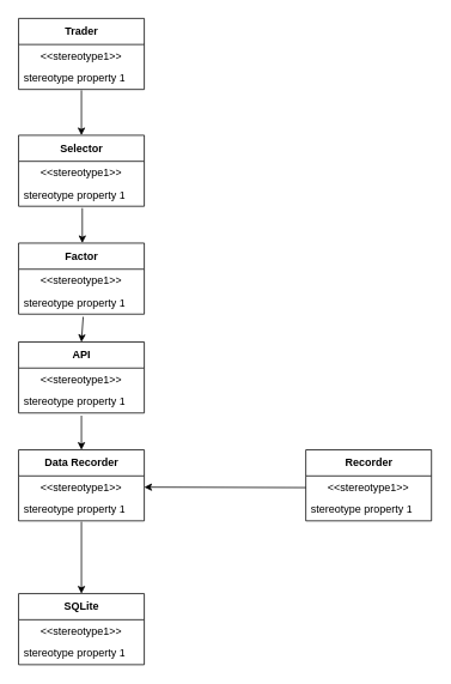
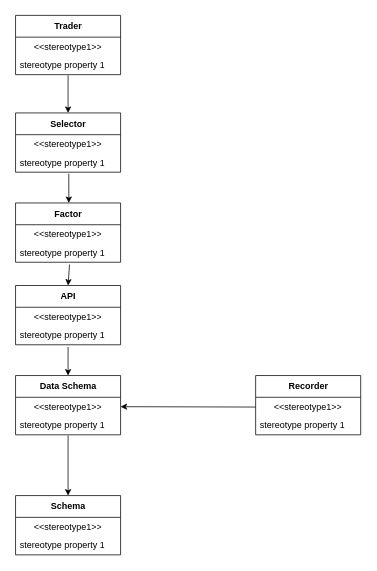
  <mxCell id="0" />
  <mxCell id="1" parent="0" />
- <mxCell id="2" value="SQLite" style="swimlane;fontStyle=1;align=center;verticalAlign=middle;childLayout=stackLayout;horizontal=1;startSize=29;horizontalStack=0;resizeParent=1;resizeParentMax=0;resizeLast=0;collapsible=0;marginBottom=0;html=1;" vertex="1" parent="1"><mxGeometry x="20" y="660" width="140" height="79" as="geometry" /></mxCell>
+ <mxCell id="2" value="Schema" style="swimlane;fontStyle=1;align=center;verticalAlign=middle;childLayout=stackLayout;horizontal=1;startSize=29;horizontalStack=0;resizeParent=1;resizeParentMax=0;resizeLast=0;collapsible=0;marginBottom=0;html=1;" vertex="1" parent="1"><mxGeometry x="20" y="660" width="140" height="79" as="geometry" /></mxCell>
  <mxCell id="3" value="&amp;lt;&amp;lt;stereotype1&amp;gt;&amp;gt;" style="text;html=1;strokeColor=none;fillColor=none;align=center;verticalAlign=middle;spacingLeft=4;spacingRight=4;overflow=hidden;rotatable=0;points=[[0,0.5],[1,0.5]];portConstraint=eastwest;" vertex="1" parent="2"><mxGeometry y="29" width="140" height="25" as="geometry" /></mxCell>
  <mxCell id="4" value="stereotype property 1" style="text;html=1;strokeColor=none;fillColor=none;align=left;verticalAlign=middle;spacingLeft=4;spacingRight=4;overflow=hidden;rotatable=0;points=[[0,0.5],[1,0.5]];portConstraint=eastwest;" vertex="1" parent="2"><mxGeometry y="54" width="140" height="25" as="geometry" /></mxCell>
  <mxCell id="5" value="" style="endArrow=classic;html=1;entryX=0.5;entryY=0;entryDx=0;entryDy=0;" edge="1" parent="1" target="2"><mxGeometry width="50" height="50" relative="1" as="geometry"><mxPoint x="90" y="580" as="sourcePoint" /><mxPoint x="-10" y="590" as="targetPoint" /></mxGeometry></mxCell>
- <mxCell id="6" value="Data Recorder" style="swimlane;fontStyle=1;align=center;verticalAlign=middle;childLayout=stackLayout;horizontal=1;startSize=29;horizontalStack=0;resizeParent=1;resizeParentMax=0;resizeLast=0;collapsible=0;marginBottom=0;html=1;" vertex="1" parent="1"><mxGeometry x="20" y="500" width="140" height="79" as="geometry" /></mxCell>
+ <mxCell id="6" value="Data Schema" style="swimlane;fontStyle=1;align=center;verticalAlign=middle;childLayout=stackLayout;horizontal=1;startSize=29;horizontalStack=0;resizeParent=1;resizeParentMax=0;resizeLast=0;collapsible=0;marginBottom=0;html=1;" vertex="1" parent="1"><mxGeometry x="20" y="500" width="140" height="79" as="geometry" /></mxCell>
  <mxCell id="7" value="&amp;lt;&amp;lt;stereotype1&amp;gt;&amp;gt;" style="text;html=1;strokeColor=none;fillColor=none;align=center;verticalAlign=middle;spacingLeft=4;spacingRight=4;overflow=hidden;rotatable=0;points=[[0,0.5],[1,0.5]];portConstraint=eastwest;" vertex="1" parent="6"><mxGeometry y="29" width="140" height="25" as="geometry" /></mxCell>
  <mxCell id="8" value="stereotype property 1" style="text;html=1;strokeColor=none;fillColor=none;align=left;verticalAlign=middle;spacingLeft=4;spacingRight=4;overflow=hidden;rotatable=0;points=[[0,0.5],[1,0.5]];portConstraint=eastwest;" vertex="1" parent="6"><mxGeometry y="54" width="140" height="25" as="geometry" /></mxCell>
  <mxCell id="9" value="" style="endArrow=classic;html=1;entryX=1;entryY=0.5;entryDx=0;entryDy=0;" edge="1" parent="1" target="7"><mxGeometry width="50" height="50" relative="1" as="geometry"><mxPoint x="340" y="542" as="sourcePoint" /><mxPoint x="370" y="560" as="targetPoint" /></mxGeometry></mxCell>
  <mxCell id="10" value="Recorder" style="swimlane;fontStyle=1;align=center;verticalAlign=middle;childLayout=stackLayout;horizontal=1;startSize=29;horizontalStack=0;resizeParent=1;resizeParentMax=0;resizeLast=0;collapsible=0;marginBottom=0;html=1;" vertex="1" parent="1"><mxGeometry x="340" y="500" width="140" height="79" as="geometry" /></mxCell>
  <mxCell id="11" value="&amp;lt;&amp;lt;stereotype1&amp;gt;&amp;gt;" style="text;html=1;strokeColor=none;fillColor=none;align=center;verticalAlign=middle;spacingLeft=4;spacingRight=4;overflow=hidden;rotatable=0;points=[[0,0.5],[1,0.5]];portConstraint=eastwest;" vertex="1" parent="10"><mxGeometry y="29" width="140" height="25" as="geometry" /></mxCell>
  <mxCell id="12" value="stereotype property 1" style="text;html=1;strokeColor=none;fillColor=none;align=left;verticalAlign=middle;spacingLeft=4;spacingRight=4;overflow=hidden;rotatable=0;points=[[0,0.5],[1,0.5]];portConstraint=eastwest;" vertex="1" parent="10"><mxGeometry y="54" width="140" height="25" as="geometry" /></mxCell>
  <mxCell id="13" value="API" style="swimlane;fontStyle=1;align=center;verticalAlign=middle;childLayout=stackLayout;horizontal=1;startSize=29;horizontalStack=0;resizeParent=1;resizeParentMax=0;resizeLast=0;collapsible=0;marginBottom=0;html=1;" vertex="1" parent="1"><mxGeometry x="20" y="380" width="140" height="79" as="geometry" /></mxCell>
  <mxCell id="14" value="&amp;lt;&amp;lt;stereotype1&amp;gt;&amp;gt;" style="text;html=1;strokeColor=none;fillColor=none;align=center;verticalAlign=middle;spacingLeft=4;spacingRight=4;overflow=hidden;rotatable=0;points=[[0,0.5],[1,0.5]];portConstraint=eastwest;" vertex="1" parent="13"><mxGeometry y="29" width="140" height="25" as="geometry" /></mxCell>
  <mxCell id="15" value="stereotype property 1" style="text;html=1;strokeColor=none;fillColor=none;align=left;verticalAlign=middle;spacingLeft=4;spacingRight=4;overflow=hidden;rotatable=0;points=[[0,0.5],[1,0.5]];portConstraint=eastwest;" vertex="1" parent="13"><mxGeometry y="54" width="140" height="25" as="geometry" /></mxCell>
  <mxCell id="16" value="Factor" style="swimlane;fontStyle=1;align=center;verticalAlign=middle;childLayout=stackLayout;horizontal=1;startSize=29;horizontalStack=0;resizeParent=1;resizeParentMax=0;resizeLast=0;collapsible=0;marginBottom=0;html=1;" vertex="1" parent="1"><mxGeometry x="20" y="270" width="140" height="79" as="geometry" /></mxCell>
  <mxCell id="17" value="&amp;lt;&amp;lt;stereotype1&amp;gt;&amp;gt;" style="text;html=1;strokeColor=none;fillColor=none;align=center;verticalAlign=middle;spacingLeft=4;spacingRight=4;overflow=hidden;rotatable=0;points=[[0,0.5],[1,0.5]];portConstraint=eastwest;" vertex="1" parent="16"><mxGeometry y="29" width="140" height="25" as="geometry" /></mxCell>
  <mxCell id="18" value="stereotype property 1" style="text;html=1;strokeColor=none;fillColor=none;align=left;verticalAlign=middle;spacingLeft=4;spacingRight=4;overflow=hidden;rotatable=0;points=[[0,0.5],[1,0.5]];portConstraint=eastwest;" vertex="1" parent="16"><mxGeometry y="54" width="140" height="25" as="geometry" /></mxCell>
  <mxCell id="19" value="Selector" style="swimlane;fontStyle=1;align=center;verticalAlign=middle;childLayout=stackLayout;horizontal=1;startSize=29;horizontalStack=0;resizeParent=1;resizeParentMax=0;resizeLast=0;collapsible=0;marginBottom=0;html=1;" vertex="1" parent="1"><mxGeometry x="20" y="150" width="140" height="79" as="geometry" /></mxCell>
  <mxCell id="20" value="&amp;lt;&amp;lt;stereotype1&amp;gt;&amp;gt;" style="text;html=1;strokeColor=none;fillColor=none;align=center;verticalAlign=middle;spacingLeft=4;spacingRight=4;overflow=hidden;rotatable=0;points=[[0,0.5],[1,0.5]];portConstraint=eastwest;" vertex="1" parent="19"><mxGeometry y="29" width="140" height="25" as="geometry" /></mxCell>
  <mxCell id="21" value="stereotype property 1" style="text;html=1;strokeColor=none;fillColor=none;align=left;verticalAlign=middle;spacingLeft=4;spacingRight=4;overflow=hidden;rotatable=0;points=[[0,0.5],[1,0.5]];portConstraint=eastwest;" vertex="1" parent="19"><mxGeometry y="54" width="140" height="25" as="geometry" /></mxCell>
  <mxCell id="22" value="Trader" style="swimlane;fontStyle=1;align=center;verticalAlign=middle;childLayout=stackLayout;horizontal=1;startSize=29;horizontalStack=0;resizeParent=1;resizeParentMax=0;resizeLast=0;collapsible=0;marginBottom=0;html=1;" vertex="1" parent="1"><mxGeometry x="20" y="20" width="140" height="79" as="geometry" /></mxCell>
  <mxCell id="23" value="&amp;lt;&amp;lt;stereotype1&amp;gt;&amp;gt;" style="text;html=1;strokeColor=none;fillColor=none;align=center;verticalAlign=middle;spacingLeft=4;spacingRight=4;overflow=hidden;rotatable=0;points=[[0,0.5],[1,0.5]];portConstraint=eastwest;" vertex="1" parent="22"><mxGeometry y="29" width="140" height="25" as="geometry" /></mxCell>
  <mxCell id="24" value="stereotype property 1" style="text;html=1;strokeColor=none;fillColor=none;align=left;verticalAlign=middle;spacingLeft=4;spacingRight=4;overflow=hidden;rotatable=0;points=[[0,0.5],[1,0.5]];portConstraint=eastwest;" vertex="1" parent="22"><mxGeometry y="54" width="140" height="25" as="geometry" /></mxCell>
  <mxCell id="25" value="" style="endArrow=classic;html=1;entryX=0.5;entryY=0;entryDx=0;entryDy=0;exitX=0.5;exitY=1.12;exitDx=0;exitDy=0;exitPerimeter=0;" edge="1" parent="1" source="15" target="6"><mxGeometry width="50" height="50" relative="1" as="geometry"><mxPoint x="-160" y="320" as="sourcePoint" /><mxPoint x="-110" y="270" as="targetPoint" /></mxGeometry></mxCell>
  <mxCell id="26" value="" style="endArrow=classic;html=1;entryX=0.5;entryY=0;entryDx=0;entryDy=0;exitX=0.514;exitY=1.12;exitDx=0;exitDy=0;exitPerimeter=0;" edge="1" parent="1" source="18" target="13"><mxGeometry width="50" height="50" relative="1" as="geometry"><mxPoint x="100" y="472" as="sourcePoint" /><mxPoint x="100" y="510" as="targetPoint" /></mxGeometry></mxCell>
  <mxCell id="27" value="" style="endArrow=classic;html=1;exitX=0.507;exitY=1.08;exitDx=0;exitDy=0;exitPerimeter=0;" edge="1" parent="1" source="21"><mxGeometry width="50" height="50" relative="1" as="geometry"><mxPoint x="110" y="482" as="sourcePoint" /><mxPoint x="91" y="270" as="targetPoint" /></mxGeometry></mxCell>
  <mxCell id="28" value="" style="endArrow=classic;html=1;" edge="1" parent="1"><mxGeometry width="50" height="50" relative="1" as="geometry"><mxPoint x="90" y="100" as="sourcePoint" /><mxPoint x="90" y="150" as="targetPoint" /></mxGeometry></mxCell>
